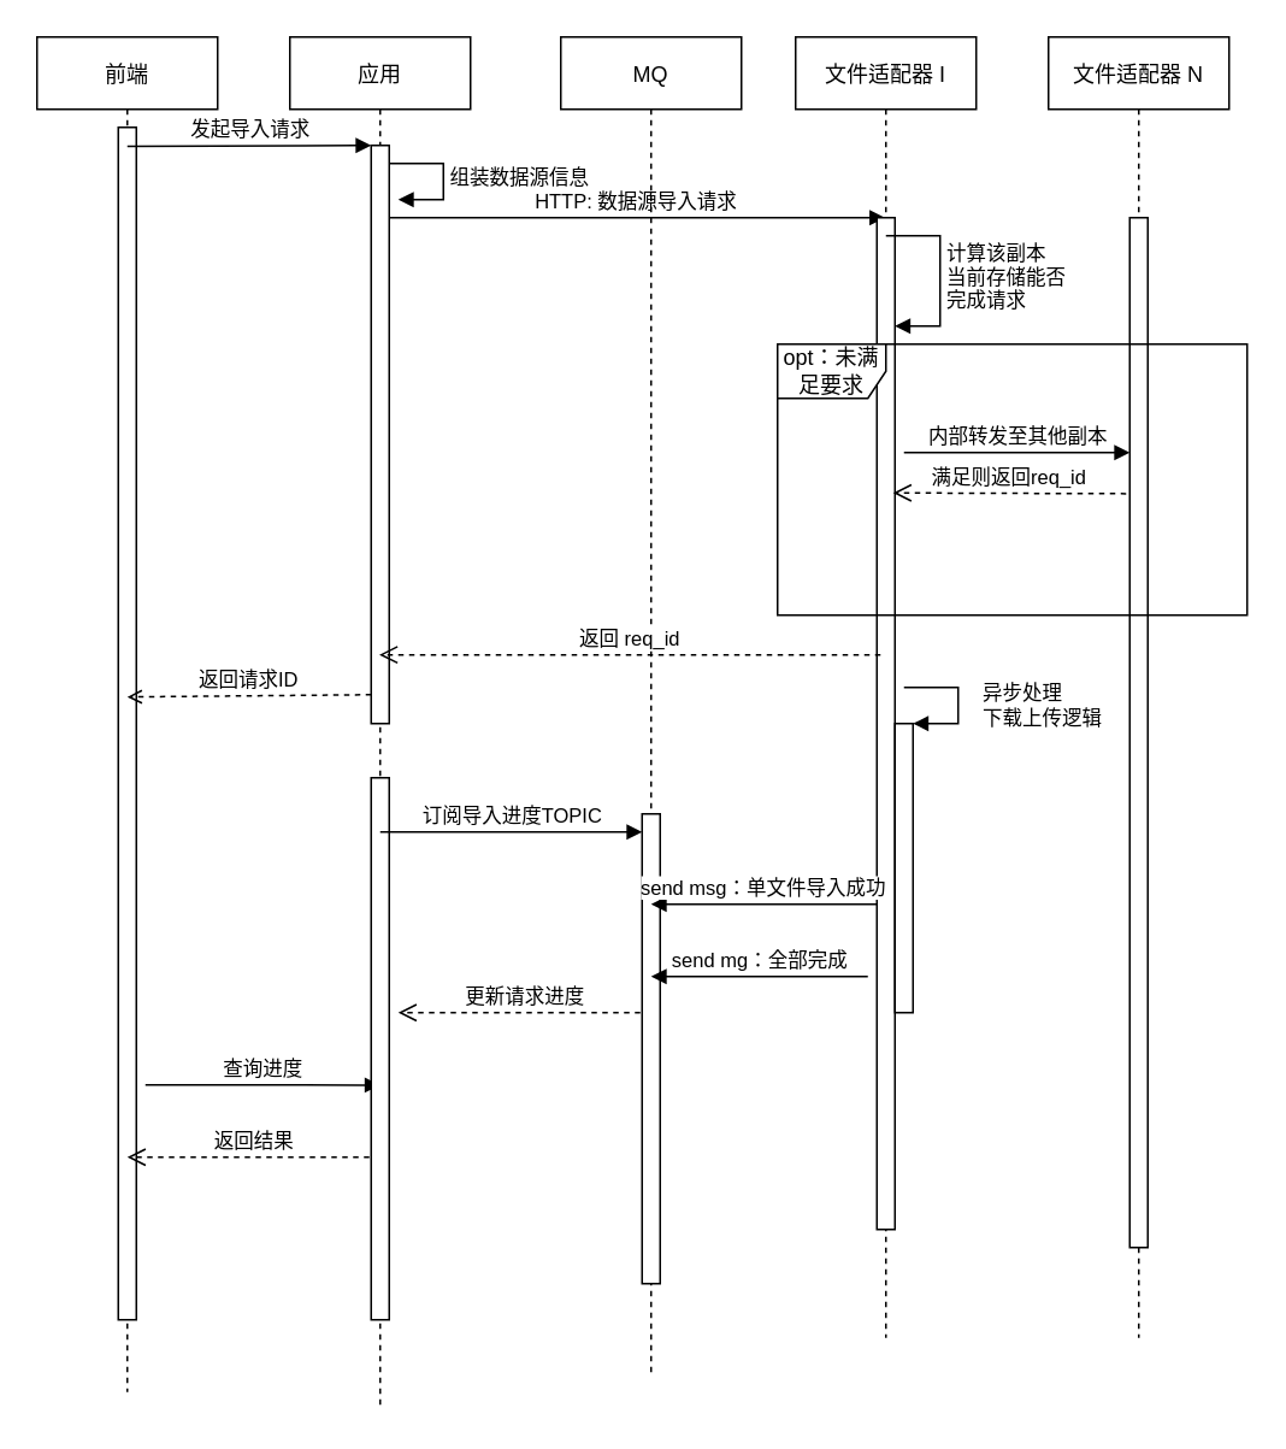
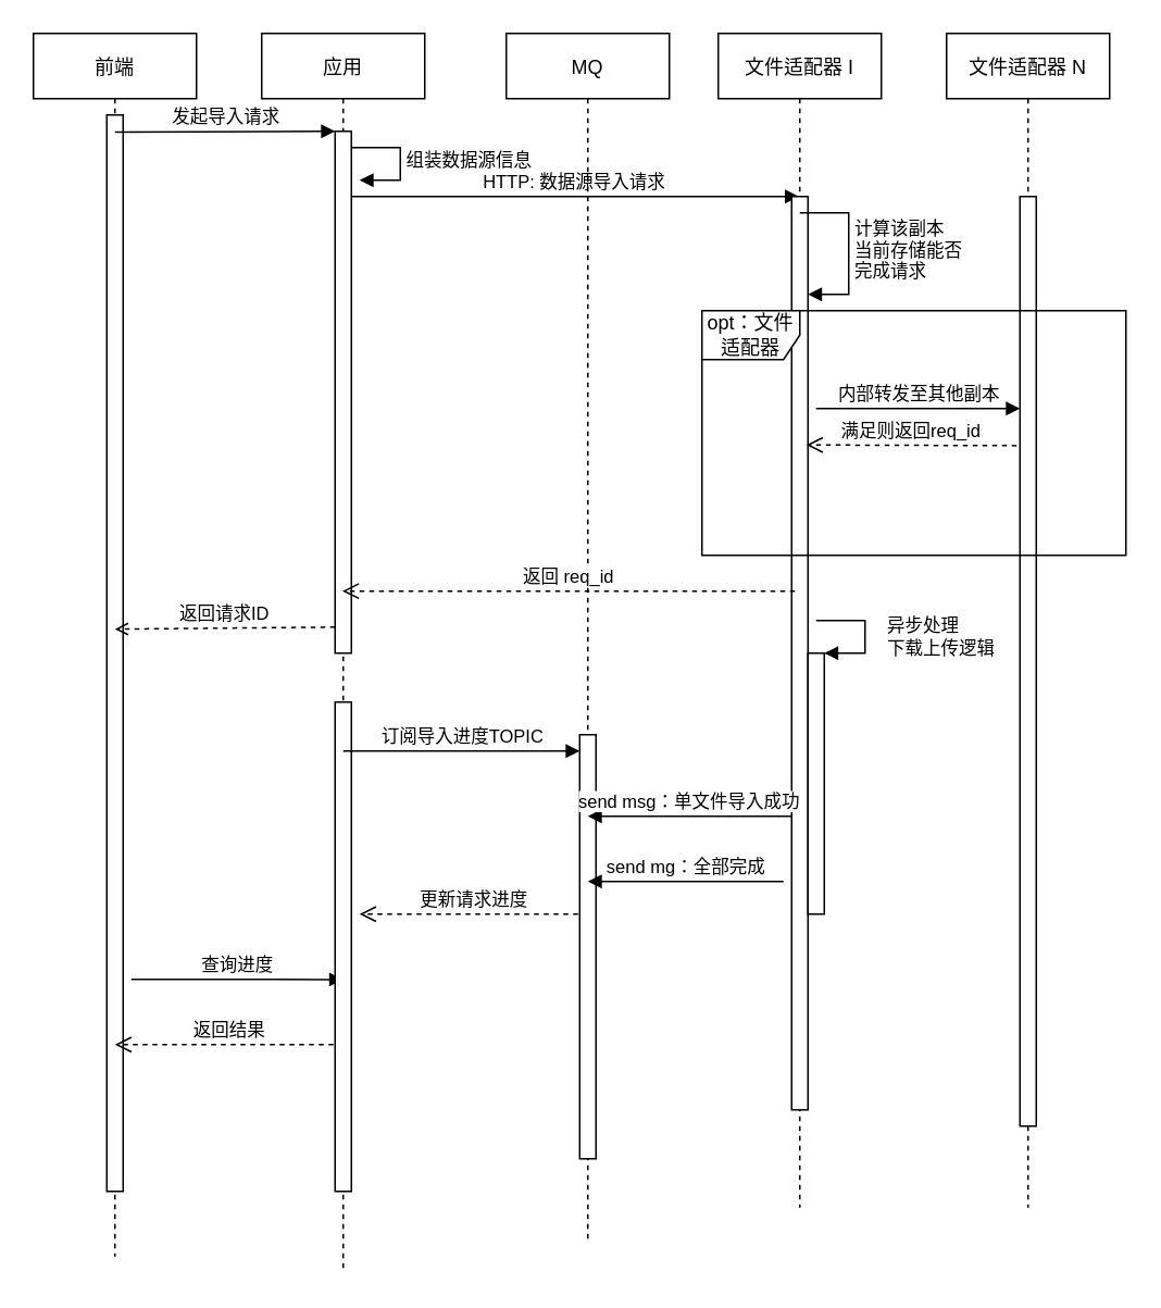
  <mxCell id="0" />
  <mxCell id="1" parent="0" />
  <mxCell id="2" value="前端" style="shape=umlLifeline;perimeter=lifelinePerimeter;container=1;collapsible=0;recursiveResize=0;rounded=0;shadow=0;strokeWidth=1;fillStyle=auto;" parent="1" vertex="1"><mxGeometry x="20" y="20" width="100" height="750" as="geometry" /></mxCell>
  <mxCell id="3" value="" style="points=[];perimeter=orthogonalPerimeter;rounded=0;shadow=0;strokeWidth=1;" parent="2" vertex="1"><mxGeometry x="45" y="50" width="10" height="660" as="geometry" /></mxCell>
  <mxCell id="4" value="查询进度" style="html=1;verticalAlign=bottom;endArrow=block;rounded=0;entryX=0.5;entryY=0.567;entryDx=0;entryDy=0;entryPerimeter=0;" parent="2" target="7" edge="1"><mxGeometry width="80" relative="1" as="geometry"><mxPoint x="60" y="580" as="sourcePoint" /><mxPoint x="140" y="580" as="targetPoint" /></mxGeometry></mxCell>
  <mxCell id="5" value="返回结果" style="html=1;verticalAlign=bottom;endArrow=open;dashed=1;endSize=8;exitX=0.5;exitY=0.7;exitDx=0;exitDy=0;exitPerimeter=0;" parent="2" source="7" edge="1"><mxGeometry relative="1" as="geometry"><mxPoint x="130" y="620" as="sourcePoint" /><mxPoint x="50" y="620" as="targetPoint" /></mxGeometry></mxCell>
  <mxCell id="6" value="应用" style="shape=umlLifeline;perimeter=lifelinePerimeter;container=1;collapsible=0;recursiveResize=0;rounded=0;shadow=0;strokeWidth=1;" parent="1" vertex="1"><mxGeometry x="160" y="20" width="100" height="760" as="geometry" /></mxCell>
  <mxCell id="7" value="" style="points=[];perimeter=orthogonalPerimeter;rounded=0;shadow=0;strokeWidth=1;" parent="6" vertex="1"><mxGeometry x="45" y="410" width="10" height="300" as="geometry" /></mxCell>
  <mxCell id="8" value="更新请求进度" style="html=1;verticalAlign=bottom;endArrow=open;dashed=1;endSize=8;rounded=0;exitX=0.5;exitY=0.423;exitDx=0;exitDy=0;exitPerimeter=0;" parent="6" source="13" edge="1"><mxGeometry relative="1" as="geometry"><mxPoint x="140" y="540" as="sourcePoint" /><mxPoint x="60" y="540" as="targetPoint" /></mxGeometry></mxCell>
  <mxCell id="9" value="" style="html=1;points=[];perimeter=orthogonalPerimeter;fillStyle=auto;" parent="6" vertex="1"><mxGeometry x="45" y="60" width="10" height="320" as="geometry" /></mxCell>
  <mxCell id="10" value="组装数据源信息" style="edgeStyle=orthogonalEdgeStyle;html=1;align=left;spacingLeft=2;endArrow=block;rounded=0;entryX=1;entryY=0;" parent="6" edge="1"><mxGeometry relative="1" as="geometry"><mxPoint x="55" y="70" as="sourcePoint" /><Array as="points"><mxPoint x="85" y="70" /></Array><mxPoint x="60" y="90" as="targetPoint" /></mxGeometry></mxCell>
  <mxCell id="11" value="HTTP: 数据源导入请求" style="verticalAlign=bottom;endArrow=block;shadow=0;strokeWidth=1;" parent="1" source="9" target="14" edge="1"><mxGeometry relative="1" as="geometry"><mxPoint x="220" y="170" as="sourcePoint" /><Array as="points"><mxPoint x="250" y="120" /></Array></mxGeometry></mxCell>
  <mxCell id="12" value="MQ" style="shape=umlLifeline;perimeter=lifelinePerimeter;container=1;collapsible=0;recursiveResize=0;rounded=0;shadow=0;strokeWidth=1;" parent="1" vertex="1"><mxGeometry x="310" y="20" width="100" height="740" as="geometry" /></mxCell>
  <mxCell id="13" value="" style="points=[];perimeter=orthogonalPerimeter;rounded=0;shadow=0;strokeWidth=1;" parent="12" vertex="1"><mxGeometry x="45" y="430" width="10" height="260" as="geometry" /></mxCell>
  <mxCell id="14" value="文件适配器 I" style="shape=umlLifeline;perimeter=lifelinePerimeter;container=1;collapsible=0;recursiveResize=0;rounded=0;shadow=0;strokeWidth=1;" parent="1" vertex="1"><mxGeometry x="440" y="20" width="100" height="720" as="geometry" /></mxCell>
  <mxCell id="15" value="" style="points=[];perimeter=orthogonalPerimeter;rounded=0;shadow=0;strokeWidth=1;" parent="14" vertex="1"><mxGeometry x="45" y="100" width="10" height="560" as="geometry" /></mxCell>
  <mxCell id="16" value="计算该副本&lt;br&gt;当前存储能否&lt;br&gt;完成请求" style="edgeStyle=orthogonalEdgeStyle;html=1;align=left;spacingLeft=2;endArrow=block;rounded=0;" parent="14" target="15" edge="1"><mxGeometry relative="1" as="geometry"><mxPoint x="50" y="110" as="sourcePoint" /><Array as="points"><mxPoint x="80" y="110" /><mxPoint x="80" y="160" /></Array><mxPoint x="55" y="130" as="targetPoint" /></mxGeometry></mxCell>
  <mxCell id="17" value="内部转发至其他副本" style="html=1;verticalAlign=bottom;endArrow=block;rounded=0;" parent="14" target="22" edge="1"><mxGeometry width="80" relative="1" as="geometry"><mxPoint x="60" y="230" as="sourcePoint" /><mxPoint x="140" y="230" as="targetPoint" /></mxGeometry></mxCell>
  <mxCell id="18" value="send msg：单文件导入成功" style="html=1;verticalAlign=bottom;endArrow=block;rounded=0;" parent="14" source="15" edge="1"><mxGeometry width="80" relative="1" as="geometry"><mxPoint y="480" as="sourcePoint" /><mxPoint x="-80" y="480" as="targetPoint" /></mxGeometry></mxCell>
  <mxCell id="19" value="" style="html=1;points=[];perimeter=orthogonalPerimeter;fillStyle=auto;" parent="14" vertex="1"><mxGeometry x="55" y="380" width="10" height="160" as="geometry" /></mxCell>
  <mxCell id="20" value="异步处理&lt;br&gt;下载上传逻辑" style="edgeStyle=orthogonalEdgeStyle;html=1;align=left;spacingLeft=2;endArrow=block;rounded=0;entryX=1;entryY=0;" parent="14" target="19" edge="1"><mxGeometry x="0.067" y="10" relative="1" as="geometry"><mxPoint x="60" y="360" as="sourcePoint" /><Array as="points"><mxPoint x="90" y="360" /></Array><mxPoint as="offset" /></mxGeometry></mxCell>
  <mxCell id="21" value="文件适配器 N" style="shape=umlLifeline;perimeter=lifelinePerimeter;container=1;collapsible=0;recursiveResize=0;rounded=0;shadow=0;strokeWidth=1;" parent="1" vertex="1"><mxGeometry x="580" y="20" width="100" height="720" as="geometry" /></mxCell>
  <mxCell id="22" value="" style="points=[];perimeter=orthogonalPerimeter;rounded=0;shadow=0;strokeWidth=1;" parent="21" vertex="1"><mxGeometry x="45" y="100" width="10" height="570" as="geometry" /></mxCell>
  <mxCell id="23" value="返回 req_id" style="html=1;verticalAlign=bottom;endArrow=open;dashed=1;endSize=8;rounded=0;exitX=0.2;exitY=0.432;exitDx=0;exitDy=0;exitPerimeter=0;" parent="1" source="15" target="6" edge="1"><mxGeometry relative="1" as="geometry"><mxPoint x="480" y="360" as="sourcePoint" /><mxPoint x="210" y="420" as="targetPoint" /></mxGeometry></mxCell>
  <mxCell id="24" value="订阅导入进度TOPIC" style="html=1;verticalAlign=bottom;endArrow=block;rounded=0;exitX=0.5;exitY=0.1;exitDx=0;exitDy=0;exitPerimeter=0;" parent="1" source="7" target="13" edge="1"><mxGeometry width="80" relative="1" as="geometry"><mxPoint x="220" y="510" as="sourcePoint" /><mxPoint x="360" y="510" as="targetPoint" /></mxGeometry></mxCell>
  <mxCell id="25" value="send mg：全部完成" style="html=1;verticalAlign=bottom;endArrow=block;rounded=0;entryX=0.5;entryY=0.346;entryDx=0;entryDy=0;entryPerimeter=0;" parent="1" target="13" edge="1"><mxGeometry width="80" relative="1" as="geometry"><mxPoint x="480" y="540" as="sourcePoint" /><mxPoint x="481" y="580" as="targetPoint" /></mxGeometry></mxCell>
  <mxCell id="26" value="发起导入请求" style="html=1;verticalAlign=bottom;endArrow=block;entryX=0;entryY=0;rounded=0;exitX=0.5;exitY=0.016;exitDx=0;exitDy=0;exitPerimeter=0;" parent="1" source="3" target="9" edge="1"><mxGeometry relative="1" as="geometry"><mxPoint x="135" y="150" as="sourcePoint" /></mxGeometry></mxCell>
  <mxCell id="27" value="返回请求ID" style="html=1;verticalAlign=bottom;endArrow=open;dashed=1;exitX=0;exitY=0.95;rounded=0;entryX=0.5;entryY=0.487;entryDx=0;entryDy=0;entryPerimeter=0;" parent="1" source="9" target="2" edge="1"><mxGeometry relative="1" as="geometry"><mxPoint x="140" y="532.2" as="targetPoint" /></mxGeometry></mxCell>
  <mxCell id="28" value="满足则返回req_id" style="html=1;verticalAlign=bottom;endArrow=open;dashed=1;endSize=8;rounded=0;exitX=-0.2;exitY=0.268;exitDx=0;exitDy=0;exitPerimeter=0;entryX=0.9;entryY=0.272;entryDx=0;entryDy=0;entryPerimeter=0;" parent="1" source="22" target="15" edge="1"><mxGeometry relative="1" as="geometry"><mxPoint x="580" y="280" as="sourcePoint" /><mxPoint x="500" y="280" as="targetPoint" /></mxGeometry></mxCell>
- <mxCell id="29" value="opt：未满足要求" style="shape=umlFrame;whiteSpace=wrap;html=1;fillStyle=auto;" parent="1" vertex="1"><mxGeometry x="430" y="190" width="260" height="150" as="geometry" /></mxCell>
+ <mxCell id="29" value="opt：文件适配器" style="shape=umlFrame;whiteSpace=wrap;html=1;fillStyle=auto;" parent="1" vertex="1"><mxGeometry x="430" y="190" width="260" height="150" as="geometry" /></mxCell>
